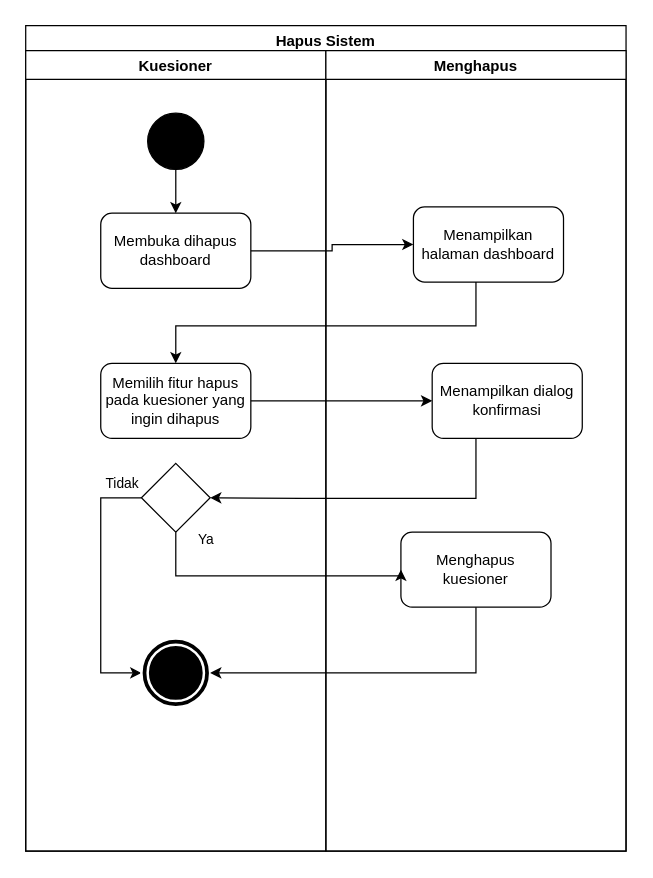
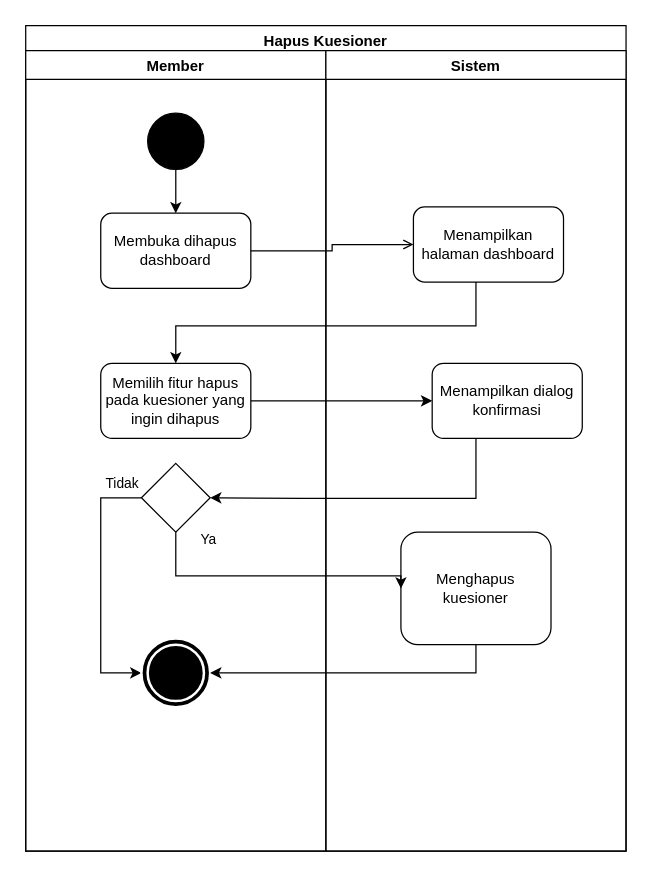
  <mxCell id="0" />
  <mxCell id="1" parent="0" />
- <mxCell id="2" value="Hapus Sistem" style="swimlane;fillColor=none;" parent="1" vertex="1"><mxGeometry x="20" y="20" width="480" height="660" as="geometry" /></mxCell>
- <mxCell id="3" value="Kuesioner" style="swimlane;" parent="2" vertex="1"><mxGeometry y="20" width="240" height="640" as="geometry" /></mxCell>
+ <mxCell id="2" value="Hapus Kuesioner" style="swimlane;fillColor=none;" parent="1" vertex="1"><mxGeometry x="20" y="20" width="480" height="660" as="geometry" /></mxCell>
+ <mxCell id="3" value="Member" style="swimlane;" parent="2" vertex="1"><mxGeometry y="20" width="240" height="640" as="geometry" /></mxCell>
  <mxCell id="4" style="edgeStyle=orthogonalEdgeStyle;rounded=0;orthogonalLoop=1;jettySize=auto;html=1;" parent="3" source="5" target="6" edge="1"><mxGeometry relative="1" as="geometry" /></mxCell>
  <mxCell id="5" value="" style="ellipse;whiteSpace=wrap;html=1;aspect=fixed;fillColor=#000000;" parent="3" vertex="1"><mxGeometry x="97.5" y="50" width="45" height="45" as="geometry" /></mxCell>
  <mxCell id="6" value="Membuka dihapus dashboard" style="rounded=1;whiteSpace=wrap;html=1;fillColor=none;" parent="3" vertex="1"><mxGeometry x="60" y="130" width="120" height="60" as="geometry" /></mxCell>
  <mxCell id="7" value="Memilih fitur hapus pada kuesioner yang ingin dihapus" style="rounded=1;whiteSpace=wrap;html=1;fillColor=none;" parent="3" vertex="1"><mxGeometry x="60" y="250" width="120" height="60" as="geometry" /></mxCell>
  <mxCell id="8" style="edgeStyle=orthogonalEdgeStyle;rounded=0;orthogonalLoop=1;jettySize=auto;html=1;entryX=0;entryY=0.5;entryDx=0;entryDy=0;" parent="3" source="10" target="11" edge="1"><mxGeometry relative="1" as="geometry"><Array as="points"><mxPoint x="60" y="358" /><mxPoint x="60" y="498" /></Array></mxGeometry></mxCell>
  <mxCell id="9" value="Tidak" style="edgeLabel;html=1;align=center;verticalAlign=middle;resizable=0;points=[];" parent="8" vertex="1" connectable="0"><mxGeometry x="-0.398" y="-2" relative="1" as="geometry"><mxPoint x="18" y="-42" as="offset" /></mxGeometry></mxCell>
  <mxCell id="10" value="" style="rhombus;whiteSpace=wrap;html=1;fillColor=none;" parent="3" vertex="1"><mxGeometry x="92.5" y="330" width="55" height="55" as="geometry" /></mxCell>
  <mxCell id="11" value="" style="ellipse;shape=doubleEllipse;whiteSpace=wrap;html=1;aspect=fixed;fillColor=#000000;strokeColor=#FFFFFF;strokeWidth=2;" parent="3" vertex="1"><mxGeometry x="92.5" y="470" width="55" height="55" as="geometry" /></mxCell>
- <mxCell id="12" value="Menghapus" style="swimlane;" parent="2" vertex="1"><mxGeometry x="240" y="20" width="240" height="640" as="geometry" /></mxCell>
+ <mxCell id="12" value="Sistem" style="swimlane;" parent="2" vertex="1"><mxGeometry x="240" y="20" width="240" height="640" as="geometry" /></mxCell>
  <mxCell id="13" value="Menampilkan halaman dashboard" style="rounded=1;whiteSpace=wrap;html=1;fillColor=none;" parent="12" vertex="1"><mxGeometry x="70" y="125" width="120" height="60" as="geometry" /></mxCell>
  <mxCell id="14" value="Menampilkan dialog konfirmasi" style="rounded=1;whiteSpace=wrap;html=1;fillColor=none;" parent="12" vertex="1"><mxGeometry x="85" y="250" width="120" height="60" as="geometry" /></mxCell>
- <mxCell id="15" value="Menghapus kuesioner" style="rounded=1;whiteSpace=wrap;html=1;fillColor=none;" parent="12" vertex="1"><mxGeometry x="60" y="385" width="120" height="60" as="geometry" /></mxCell>
- <mxCell id="16" value="" style="edgeStyle=orthogonalEdgeStyle;rounded=0;orthogonalLoop=1;jettySize=auto;html=1;" parent="2" source="6" target="13" edge="1"><mxGeometry relative="1" as="geometry" /></mxCell>
+ <mxCell id="15" value="Menghapus kuesioner" style="rounded=1;whiteSpace=wrap;html=1;fillColor=none;" parent="12" vertex="1"><mxGeometry x="60" y="385" width="120" height="90" as="geometry" /></mxCell>
+ <mxCell id="16" value="" style="edgeStyle=orthogonalEdgeStyle;rounded=0;orthogonalLoop=1;jettySize=auto;html=1;endArrow=open;" parent="2" source="6" target="13" edge="1"><mxGeometry relative="1" as="geometry" /></mxCell>
  <mxCell id="17" style="edgeStyle=orthogonalEdgeStyle;rounded=0;orthogonalLoop=1;jettySize=auto;html=1;" parent="2" source="13" target="7" edge="1"><mxGeometry relative="1" as="geometry"><Array as="points"><mxPoint x="360" y="240" /><mxPoint x="120" y="240" /></Array></mxGeometry></mxCell>
  <mxCell id="18" style="edgeStyle=orthogonalEdgeStyle;rounded=0;orthogonalLoop=1;jettySize=auto;html=1;" parent="2" source="7" target="14" edge="1"><mxGeometry relative="1" as="geometry" /></mxCell>
  <mxCell id="19" style="edgeStyle=orthogonalEdgeStyle;rounded=0;orthogonalLoop=1;jettySize=auto;html=1;entryX=1;entryY=0.5;entryDx=0;entryDy=0;" parent="2" source="14" target="10" edge="1"><mxGeometry relative="1" as="geometry"><Array as="points"><mxPoint x="360" y="378" /><mxPoint x="221" y="378" /></Array></mxGeometry></mxCell>
  <mxCell id="20" style="edgeStyle=orthogonalEdgeStyle;rounded=0;orthogonalLoop=1;jettySize=auto;html=1;entryX=0;entryY=0.5;entryDx=0;entryDy=0;" parent="2" source="10" target="15" edge="1"><mxGeometry relative="1" as="geometry"><Array as="points"><mxPoint x="120" y="440" /><mxPoint x="300" y="440" /></Array></mxGeometry></mxCell>
  <mxCell id="21" value="Ya" style="edgeLabel;html=1;align=center;verticalAlign=middle;resizable=0;points=[];" parent="20" vertex="1" connectable="0"><mxGeometry x="-0.14" y="3" relative="1" as="geometry"><mxPoint x="-37" y="-27" as="offset" /></mxGeometry></mxCell>
  <mxCell id="22" style="edgeStyle=orthogonalEdgeStyle;rounded=0;orthogonalLoop=1;jettySize=auto;html=1;entryX=1;entryY=0.5;entryDx=0;entryDy=0;" parent="2" source="15" target="11" edge="1"><mxGeometry relative="1" as="geometry"><Array as="points"><mxPoint x="360" y="518" /></Array></mxGeometry></mxCell>
